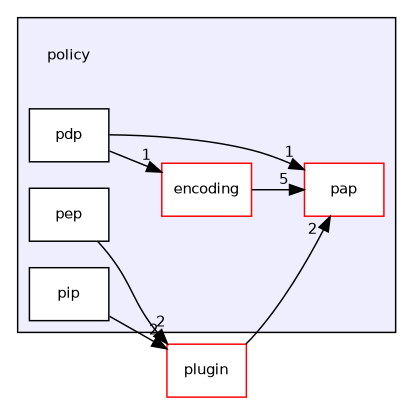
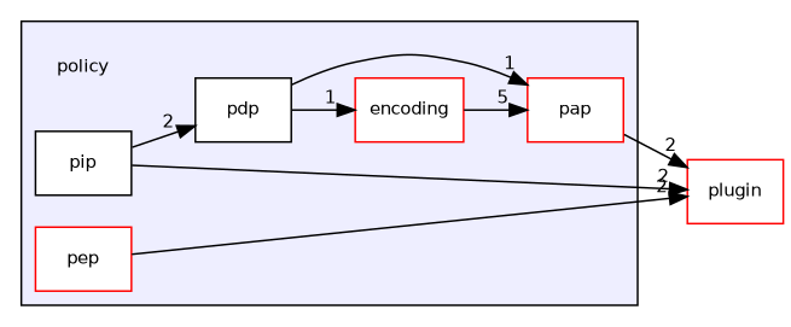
  digraph {
    compound=true
    rankdir=LR
    node [fontname=Helvetica fontsize=10 shape=box color=red fillcolor=white style=filled]
    edge [headlabel=2 labeldistance=1.5 labelfontname=Helvetica labelfontsize=10]
    n1 [label=policy shape=plaintext color="" fillcolor="" style=""]
    n2 [label=encoding]
    n3 [label=pap]
    n4 [color=black label=pdp]
-   n5 [color=black label=pep]
+   n5 [label=pep]
    n6 [color=black label=pip]
    n7 [label=plugin fillcolor="" style=""]
    subgraph cluster_1 {
      bgcolor="#eeeeff"
      pencolor=black
      n1
      n2
      n3
      n4
      n5
      n6
    }
    n2 -> n3 [headlabel=5]
-   n7 -> n3
+   n3 -> n7
    n4 -> n2 [headlabel=1]
    n4 -> n3 [headlabel=1]
    n5 -> n7
+   n6 -> n4
    n6 -> n7
  }
